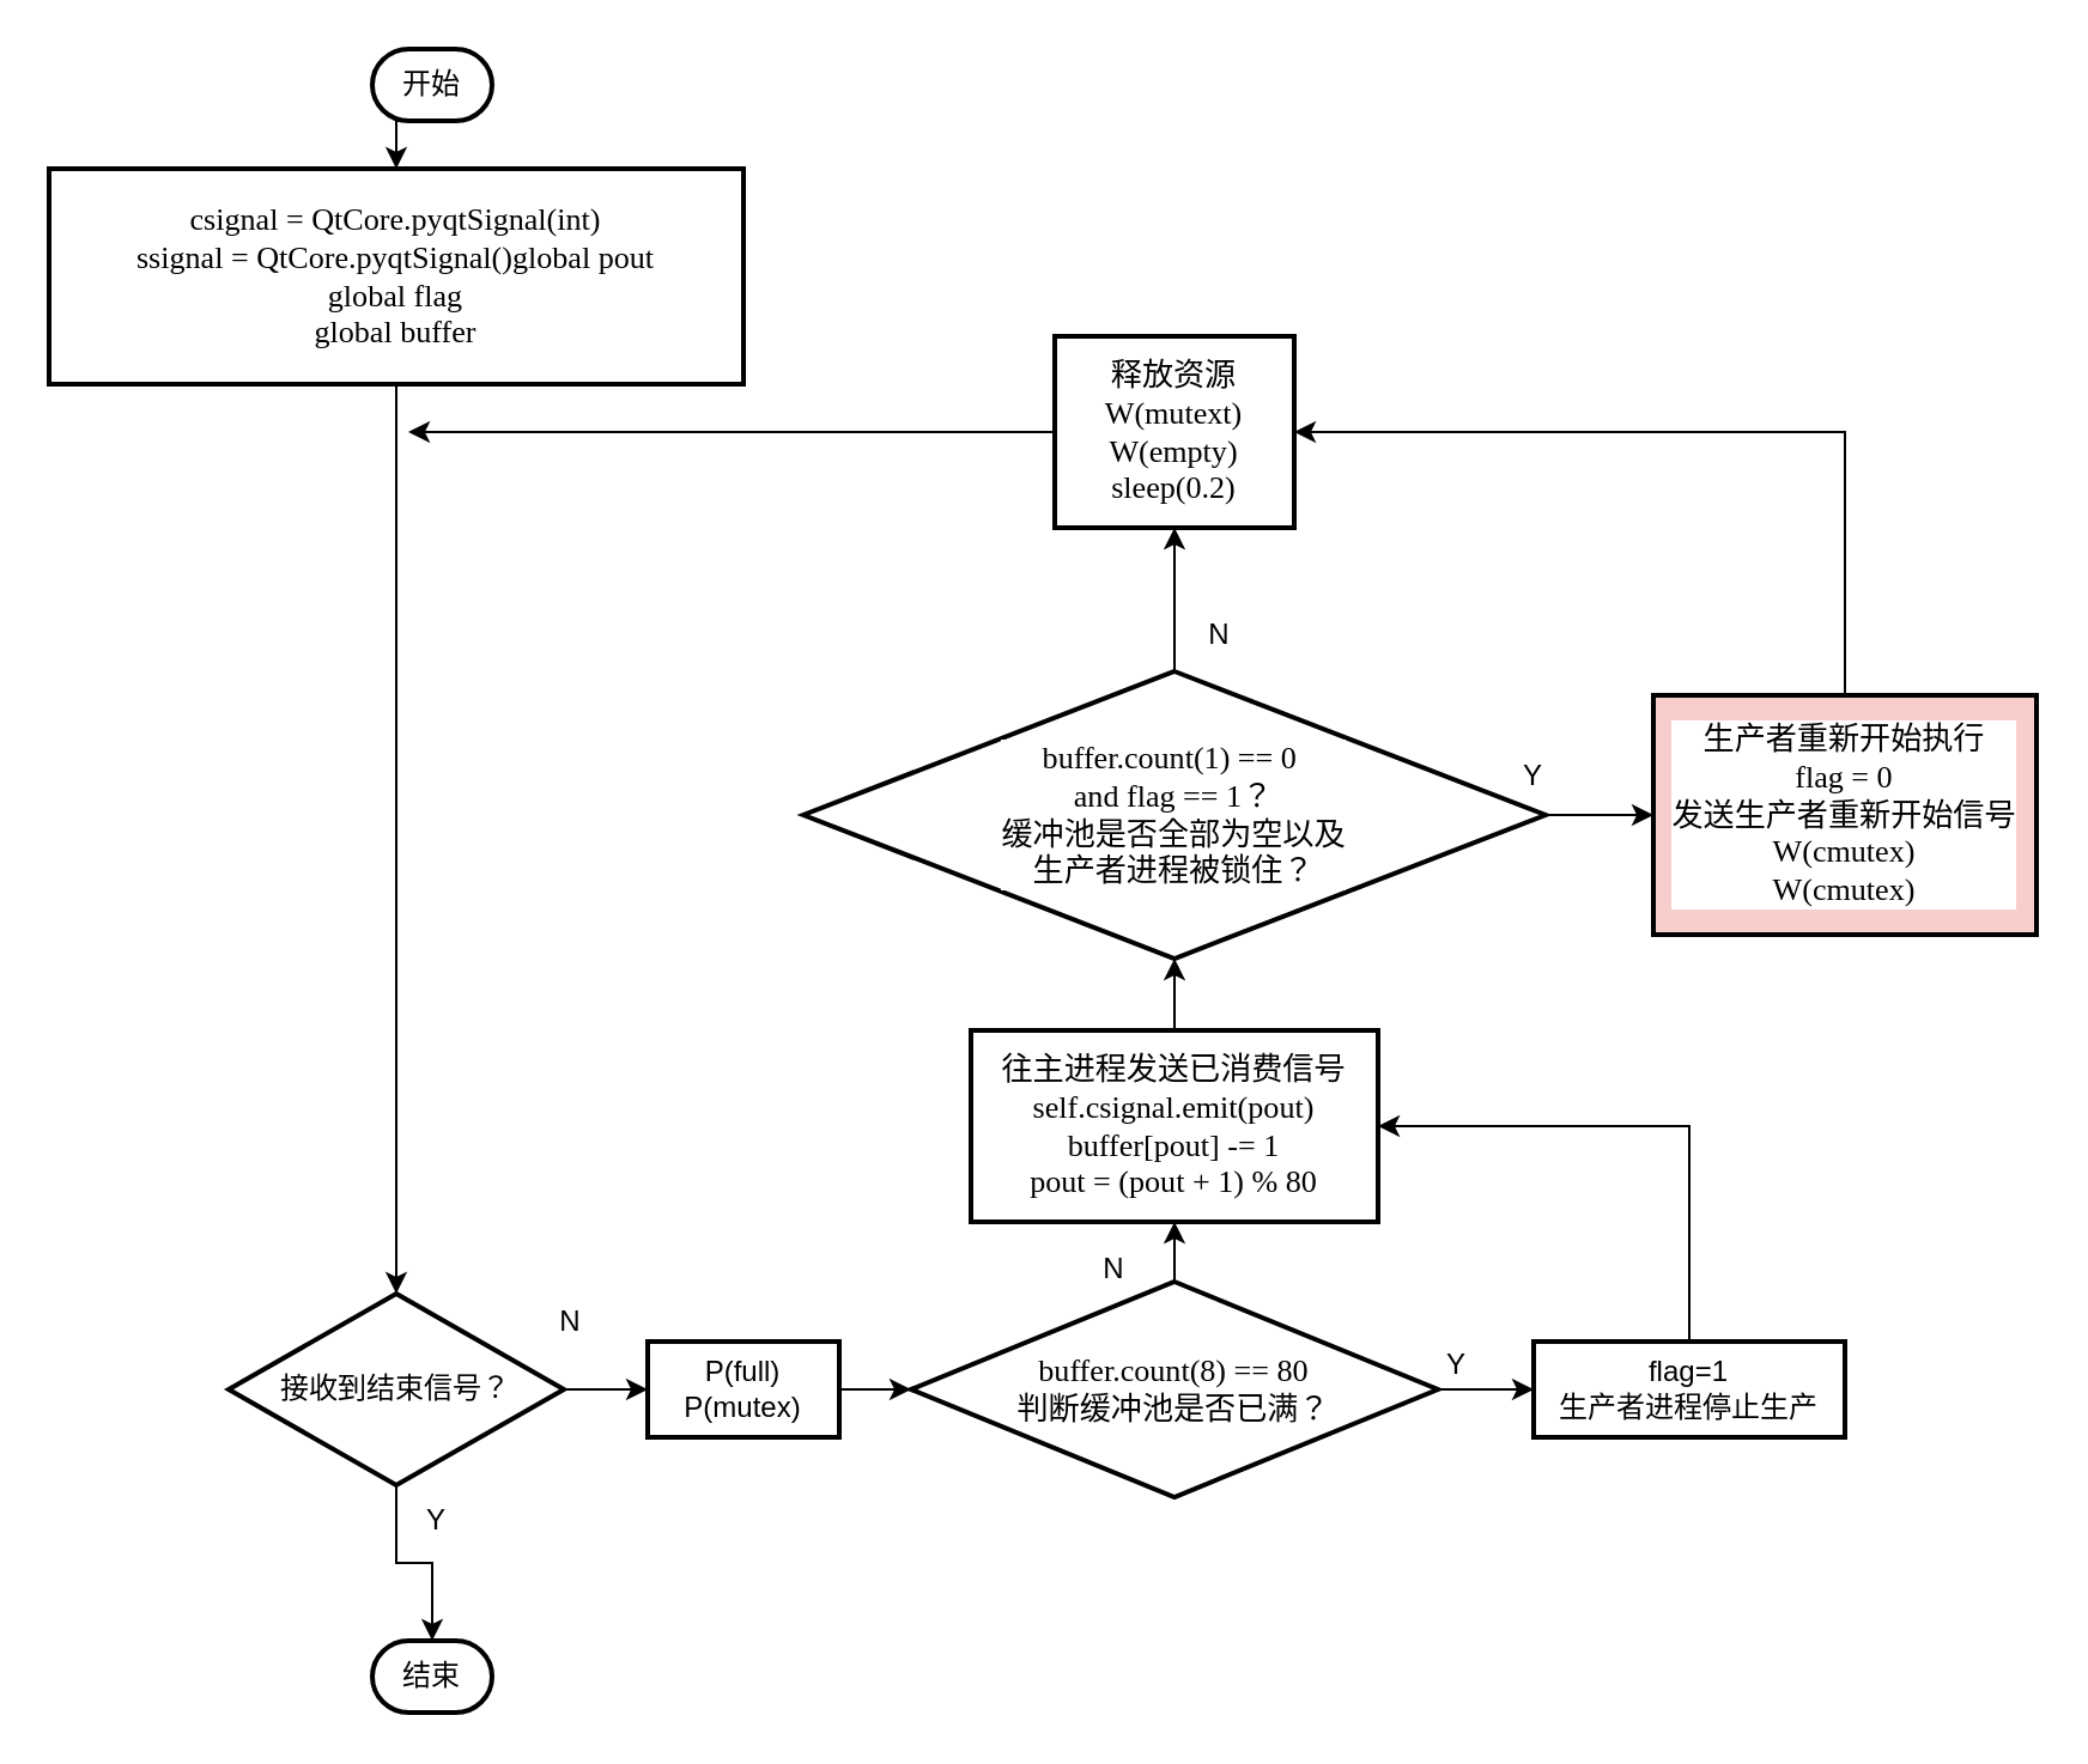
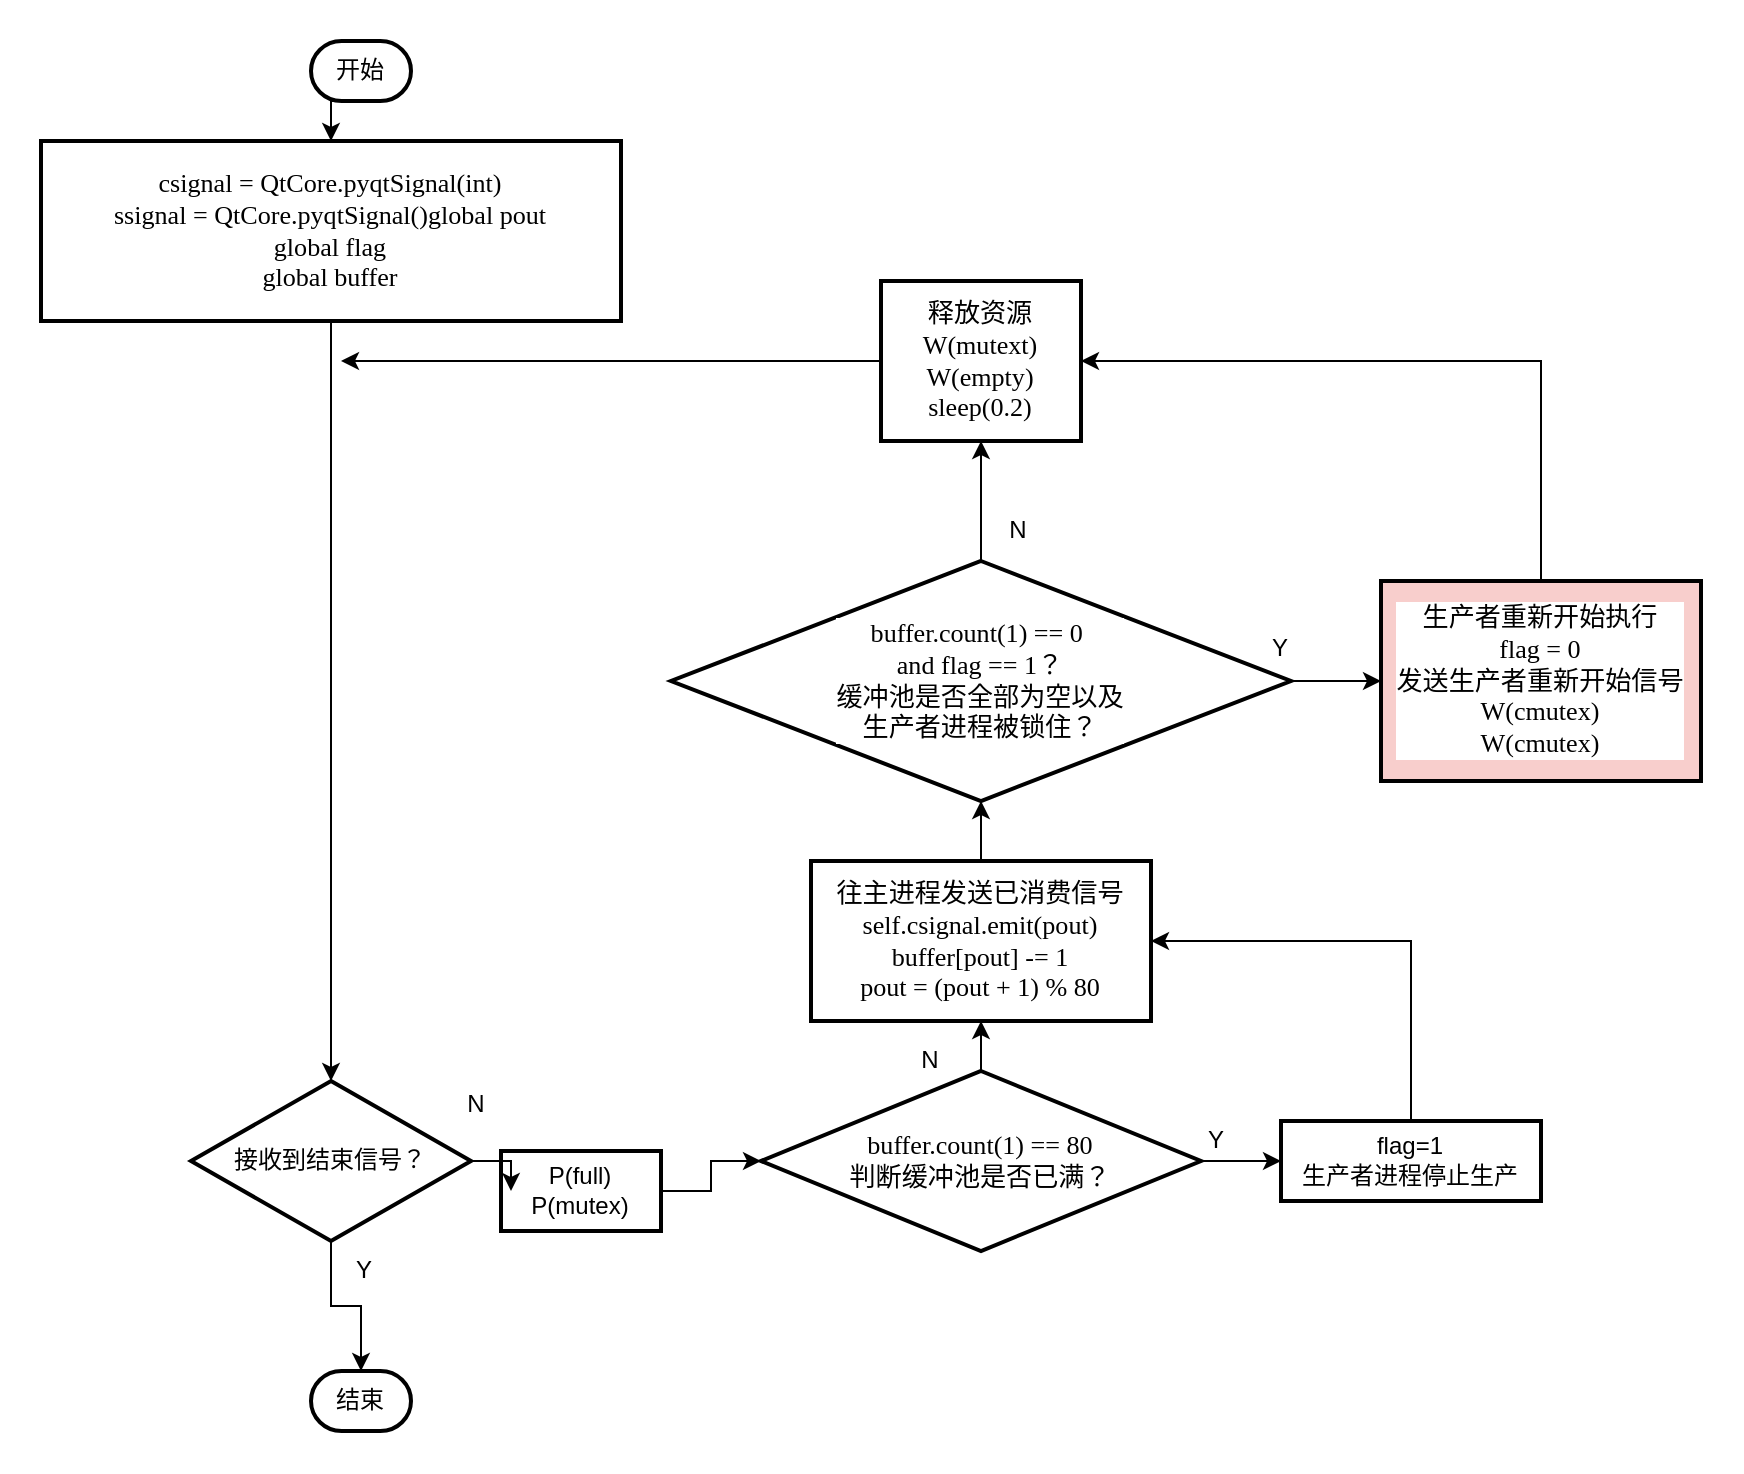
  <mxCell id="0" />
  <mxCell id="1" parent="0" />
  <mxCell id="2" style="edgeStyle=orthogonalEdgeStyle;rounded=0;orthogonalLoop=1;jettySize=auto;html=1;exitX=0.5;exitY=1;exitDx=0;exitDy=0;exitPerimeter=0;entryX=0.5;entryY=0;entryDx=0;entryDy=0;" edge="1" parent="1" source="3" target="6"><mxGeometry relative="1" as="geometry" /></mxCell>
  <mxCell id="3" value="开始" style="strokeWidth=2;html=1;shape=mxgraph.flowchart.terminator;whiteSpace=wrap;" vertex="1" parent="1"><mxGeometry x="155" y="20" width="50" height="30" as="geometry" /></mxCell>
  <mxCell id="4" value="结束" style="strokeWidth=2;html=1;shape=mxgraph.flowchart.terminator;whiteSpace=wrap;" vertex="1" parent="1"><mxGeometry x="155" y="685" width="50" height="30" as="geometry" /></mxCell>
  <mxCell id="5" style="edgeStyle=orthogonalEdgeStyle;rounded=0;orthogonalLoop=1;jettySize=auto;html=1;exitX=0.5;exitY=1;exitDx=0;exitDy=0;" edge="1" parent="1" source="6" target="11"><mxGeometry relative="1" as="geometry" /></mxCell>
  <mxCell id="6" value="&lt;pre style=&quot;background-color: rgb(255 , 255 , 255) ; font-family: &amp;#34;jetbrains mono&amp;#34; ; font-size: 9.8pt&quot;&gt;csignal = QtCore.pyqtSignal(int)&lt;br&gt;ssignal = QtCore.pyqtSignal()global pout&lt;br&gt;global flag&lt;br&gt;global buffer&lt;/pre&gt;" style="rounded=0;whiteSpace=wrap;html=1;absoluteArcSize=1;arcSize=14;strokeWidth=2;" vertex="1" parent="1"><mxGeometry x="20" y="70" width="290" height="90" as="geometry" /></mxCell>
  <mxCell id="7" style="edgeStyle=orthogonalEdgeStyle;rounded=0;orthogonalLoop=1;jettySize=auto;html=1;exitX=1;exitY=0.5;exitDx=0;exitDy=0;entryX=0;entryY=0.5;entryDx=0;entryDy=0;entryPerimeter=0;" edge="1" parent="1" source="8" target="14"><mxGeometry relative="1" as="geometry"><mxPoint x="410" y="580" as="targetPoint" /></mxGeometry></mxCell>
- <mxCell id="8" value="&lt;div&gt;P(full)&lt;/div&gt;&lt;div&gt;P(mutex)&lt;br&gt;&lt;/div&gt;" style="rounded=0;whiteSpace=wrap;html=1;absoluteArcSize=1;arcSize=14;strokeWidth=2;" vertex="1" parent="1"><mxGeometry x="270" y="560" width="80" height="40" as="geometry" /></mxCell>
+ <mxCell id="8" value="&lt;div&gt;P(full)&lt;/div&gt;&lt;div&gt;P(mutex)&lt;br&gt;&lt;/div&gt;" style="rounded=0;whiteSpace=wrap;html=1;absoluteArcSize=1;arcSize=14;strokeWidth=2;" vertex="1" parent="1"><mxGeometry x="250" y="575" width="80" height="40" as="geometry" /></mxCell>
  <mxCell id="9" style="edgeStyle=orthogonalEdgeStyle;rounded=0;orthogonalLoop=1;jettySize=auto;html=1;exitX=0.5;exitY=1;exitDx=0;exitDy=0;exitPerimeter=0;entryX=0.5;entryY=0;entryDx=0;entryDy=0;entryPerimeter=0;" edge="1" parent="1" source="11" target="4"><mxGeometry relative="1" as="geometry" /></mxCell>
  <mxCell id="10" style="edgeStyle=orthogonalEdgeStyle;rounded=0;orthogonalLoop=1;jettySize=auto;html=1;exitX=1;exitY=0.5;exitDx=0;exitDy=0;exitPerimeter=0;" edge="1" parent="1" source="11" target="8"><mxGeometry relative="1" as="geometry" /></mxCell>
  <mxCell id="11" value="接收到结束信号？" style="strokeWidth=2;html=1;shape=mxgraph.flowchart.decision;whiteSpace=wrap;rounded=0;" vertex="1" parent="1"><mxGeometry x="95" y="540" width="140" height="80" as="geometry" /></mxCell>
  <mxCell id="12" style="edgeStyle=orthogonalEdgeStyle;rounded=0;orthogonalLoop=1;jettySize=auto;html=1;exitX=1;exitY=0.5;exitDx=0;exitDy=0;exitPerimeter=0;entryX=0;entryY=0.5;entryDx=0;entryDy=0;" edge="1" parent="1" source="14" target="16"><mxGeometry relative="1" as="geometry" /></mxCell>
  <mxCell id="13" style="edgeStyle=orthogonalEdgeStyle;rounded=0;orthogonalLoop=1;jettySize=auto;html=1;exitX=0.5;exitY=0;exitDx=0;exitDy=0;exitPerimeter=0;entryX=0.5;entryY=1;entryDx=0;entryDy=0;" edge="1" parent="1" source="14" target="18"><mxGeometry relative="1" as="geometry" /></mxCell>
- <mxCell id="14" value="&lt;pre style=&quot;background-color: #ffffff ; color: #080808 ; font-family: &amp;#34;jetbrains mono&amp;#34; ; font-size: 9.8pt&quot;&gt;&lt;font color=&quot;#000000&quot;&gt;buffer.count(8) == &lt;/font&gt;&lt;span style=&quot;color: #1750eb&quot;&gt;&lt;font color=&quot;#000000&quot;&gt;80&lt;br&gt;判断缓冲池是否已满？&lt;/font&gt;&lt;br&gt;&lt;/span&gt;&lt;/pre&gt;" style="strokeWidth=2;html=1;shape=mxgraph.flowchart.decision;whiteSpace=wrap;rounded=0;" vertex="1" parent="1"><mxGeometry x="380" y="535" width="220" height="90" as="geometry" /></mxCell>
+ <mxCell id="14" value="&lt;pre style=&quot;background-color: #ffffff ; color: #080808 ; font-family: &amp;#34;jetbrains mono&amp;#34; ; font-size: 9.8pt&quot;&gt;&lt;font color=&quot;#000000&quot;&gt;buffer.count(1) == &lt;/font&gt;&lt;span style=&quot;color: #1750eb&quot;&gt;&lt;font color=&quot;#000000&quot;&gt;80&lt;br&gt;判断缓冲池是否已满？&lt;/font&gt;&lt;br&gt;&lt;/span&gt;&lt;/pre&gt;" style="strokeWidth=2;html=1;shape=mxgraph.flowchart.decision;whiteSpace=wrap;rounded=0;" vertex="1" parent="1"><mxGeometry x="380" y="535" width="220" height="90" as="geometry" /></mxCell>
  <mxCell id="15" style="edgeStyle=orthogonalEdgeStyle;rounded=0;orthogonalLoop=1;jettySize=auto;html=1;exitX=0.5;exitY=0;exitDx=0;exitDy=0;entryX=1;entryY=0.5;entryDx=0;entryDy=0;" edge="1" parent="1" source="16" target="18"><mxGeometry relative="1" as="geometry"><mxPoint x="575" y="520" as="targetPoint" /></mxGeometry></mxCell>
  <mxCell id="16" value="&lt;div&gt;flag=1&lt;/div&gt;&lt;div&gt;生产者进程停止生产&lt;br&gt;&lt;/div&gt;" style="rounded=0;whiteSpace=wrap;html=1;absoluteArcSize=1;arcSize=14;strokeWidth=2;" vertex="1" parent="1"><mxGeometry x="640" y="560" width="130" height="40" as="geometry" /></mxCell>
  <mxCell id="17" style="edgeStyle=orthogonalEdgeStyle;rounded=0;orthogonalLoop=1;jettySize=auto;html=1;exitX=0.5;exitY=0;exitDx=0;exitDy=0;entryX=0.5;entryY=1;entryDx=0;entryDy=0;entryPerimeter=0;" edge="1" parent="1" source="18" target="21"><mxGeometry relative="1" as="geometry" /></mxCell>
  <mxCell id="18" value="&lt;pre style=&quot;background-color: rgb(255 , 255 , 255) ; font-family: &amp;#34;jetbrains mono&amp;#34; ; font-size: 9.8pt&quot;&gt;往主进程发送已消费信号&lt;br&gt;self.csignal.emit(pout)&lt;br&gt;buffer[pout] -= 1&lt;br&gt;pout = (pout + 1) % 80&lt;/pre&gt;" style="rounded=0;whiteSpace=wrap;html=1;absoluteArcSize=1;arcSize=14;strokeWidth=2;" vertex="1" parent="1"><mxGeometry x="405" y="430" width="170" height="80" as="geometry" /></mxCell>
  <mxCell id="19" style="edgeStyle=orthogonalEdgeStyle;rounded=0;orthogonalLoop=1;jettySize=auto;html=1;exitX=1;exitY=0.5;exitDx=0;exitDy=0;exitPerimeter=0;entryX=0;entryY=0.5;entryDx=0;entryDy=0;" edge="1" parent="1" source="21" target="23"><mxGeometry relative="1" as="geometry" /></mxCell>
  <mxCell id="20" style="edgeStyle=orthogonalEdgeStyle;rounded=0;orthogonalLoop=1;jettySize=auto;html=1;exitX=0.5;exitY=0;exitDx=0;exitDy=0;exitPerimeter=0;entryX=0.5;entryY=1;entryDx=0;entryDy=0;" edge="1" parent="1" source="21" target="25"><mxGeometry relative="1" as="geometry" /></mxCell>
  <mxCell id="21" value="&lt;pre style=&quot;background-color: rgb(255 , 255 , 255) ; font-family: &amp;#34;jetbrains mono&amp;#34; ; font-size: 9.8pt&quot;&gt;buffer.count(1) == 0 &lt;br&gt;and flag == 1？&lt;br&gt;缓冲池是否全部为空以及&lt;br&gt;生产者进程被锁住？&lt;br&gt;&lt;/pre&gt;" style="strokeWidth=2;html=1;shape=mxgraph.flowchart.decision;whiteSpace=wrap;rounded=0;" vertex="1" parent="1"><mxGeometry x="335" y="280" width="310" height="120" as="geometry" /></mxCell>
  <mxCell id="22" style="edgeStyle=orthogonalEdgeStyle;rounded=0;orthogonalLoop=1;jettySize=auto;html=1;exitX=0.5;exitY=0;exitDx=0;exitDy=0;entryX=1;entryY=0.5;entryDx=0;entryDy=0;" edge="1" parent="1" source="23" target="25"><mxGeometry relative="1" as="geometry" /></mxCell>
  <mxCell id="23" value="&lt;pre style=&quot;background-color: rgb(255 , 255 , 255) ; font-family: &amp;#34;jetbrains mono&amp;#34; ; font-size: 9.8pt&quot;&gt;生产者重新开始执行&lt;br&gt;flag = 0&lt;br&gt;发送生产者重新开始信号&lt;br&gt;W(cmutex)&lt;br&gt;W(cmutex)&lt;/pre&gt;" style="rounded=0;whiteSpace=wrap;html=1;absoluteArcSize=1;arcSize=14;strokeWidth=2;fillColor=#f8cecc;" vertex="1" parent="1"><mxGeometry x="690" y="290" width="160" height="100" as="geometry" /></mxCell>
  <mxCell id="24" style="edgeStyle=orthogonalEdgeStyle;rounded=0;orthogonalLoop=1;jettySize=auto;html=1;exitX=0;exitY=0.5;exitDx=0;exitDy=0;" edge="1" parent="1" source="25"><mxGeometry relative="1" as="geometry"><mxPoint x="170" y="180" as="targetPoint" /></mxGeometry></mxCell>
  <mxCell id="25" value="&lt;pre style=&quot;background-color: rgb(255 , 255 , 255) ; font-family: &amp;#34;jetbrains mono&amp;#34; ; font-size: 9.8pt&quot;&gt;释放资源&lt;br&gt;W(mutext)&lt;br&gt;W(empty)&lt;br&gt;sleep(0.2)&lt;/pre&gt;" style="rounded=0;whiteSpace=wrap;html=1;absoluteArcSize=1;arcSize=14;strokeWidth=2;" vertex="1" parent="1"><mxGeometry x="440" y="140" width="100" height="80" as="geometry" /></mxCell>
  <mxCell id="26" value="N" style="text;html=1;strokeColor=none;fillColor=none;align=center;verticalAlign=middle;whiteSpace=wrap;rounded=0;" vertex="1" parent="1"><mxGeometry x="218" y="542" width="40" height="20" as="geometry" /></mxCell>
  <mxCell id="27" value="Y" style="text;html=1;strokeColor=none;fillColor=none;align=center;verticalAlign=middle;whiteSpace=wrap;rounded=0;" vertex="1" parent="1"><mxGeometry x="162" y="625" width="40" height="20" as="geometry" /></mxCell>
  <mxCell id="28" value="Y" style="text;html=1;strokeColor=none;fillColor=none;align=center;verticalAlign=middle;whiteSpace=wrap;rounded=0;" vertex="1" parent="1"><mxGeometry x="588" y="560" width="40" height="20" as="geometry" /></mxCell>
  <mxCell id="29" value="N" style="text;html=1;strokeColor=none;fillColor=none;align=center;verticalAlign=middle;whiteSpace=wrap;rounded=0;" vertex="1" parent="1"><mxGeometry x="445" y="520" width="40" height="20" as="geometry" /></mxCell>
  <mxCell id="30" value="N" style="text;html=1;strokeColor=none;fillColor=none;align=center;verticalAlign=middle;whiteSpace=wrap;rounded=0;" vertex="1" parent="1"><mxGeometry x="489" y="255" width="40" height="20" as="geometry" /></mxCell>
  <mxCell id="31" value="Y" style="text;html=1;strokeColor=none;fillColor=none;align=center;verticalAlign=middle;whiteSpace=wrap;rounded=0;" vertex="1" parent="1"><mxGeometry x="620" y="314" width="40" height="20" as="geometry" /></mxCell>
